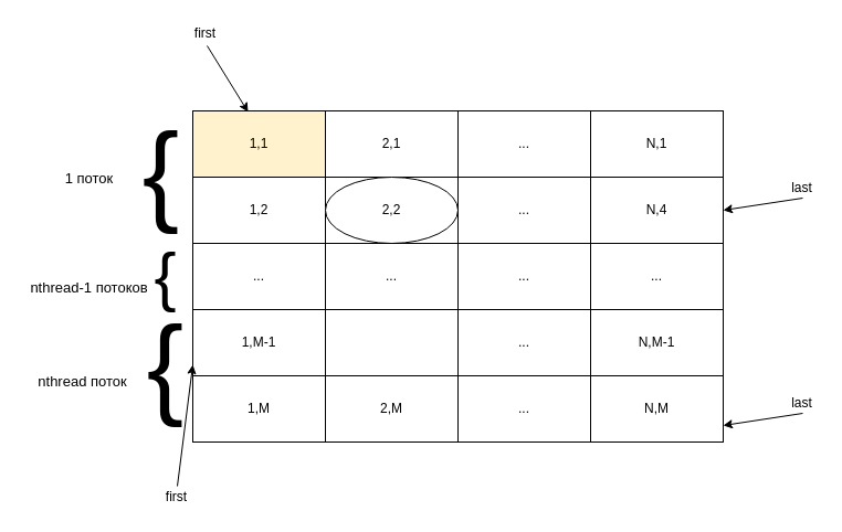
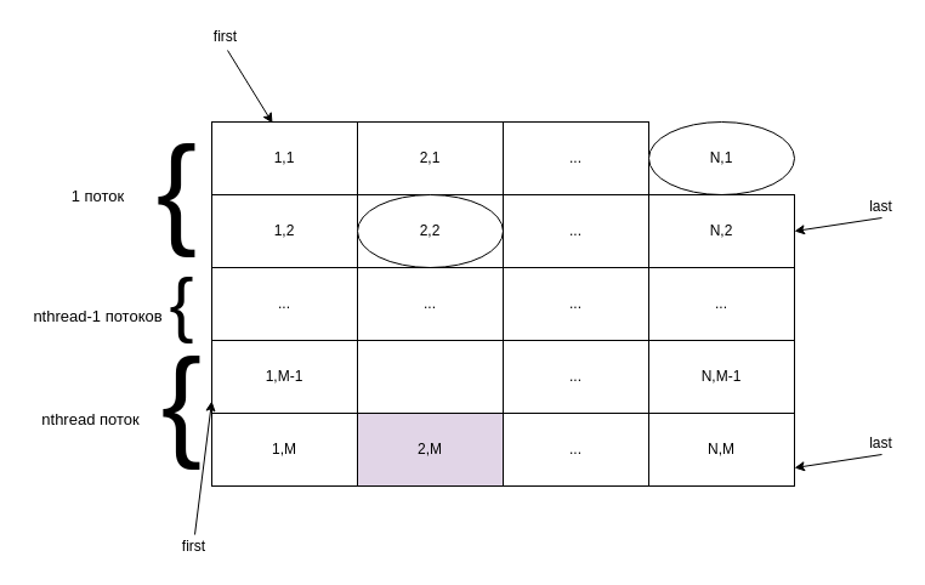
  <mxCell id="0" />
  <mxCell id="1" parent="0" />
- <mxCell id="2" value="1,1" style="rounded=0;whiteSpace=wrap;html=1;fillColor=#fff2cc;" parent="1" vertex="1"><mxGeometry x="174" y="100" width="120" height="60" as="geometry" /></mxCell>
+ <mxCell id="2" value="1,1" style="rounded=0;whiteSpace=wrap;html=1;" parent="1" vertex="1"><mxGeometry x="174" y="100" width="120" height="60" as="geometry" /></mxCell>
  <mxCell id="3" value="1,2" style="rounded=0;whiteSpace=wrap;html=1;" parent="1" vertex="1"><mxGeometry x="174" y="160" width="120" height="60" as="geometry" /></mxCell>
  <mxCell id="4" value="..." style="rounded=0;whiteSpace=wrap;html=1;" parent="1" vertex="1"><mxGeometry x="174" y="220" width="120" height="60" as="geometry" /></mxCell>
  <mxCell id="5" value="1,M" style="rounded=0;whiteSpace=wrap;html=1;" parent="1" vertex="1"><mxGeometry x="174" y="340" width="120" height="60" as="geometry" /></mxCell>
  <mxCell id="6" value="2,1" style="rounded=0;whiteSpace=wrap;html=1;" parent="1" vertex="1"><mxGeometry x="294" y="100" width="120" height="60" as="geometry" /></mxCell>
  <mxCell id="7" value="2,2" style="ellipse;whiteSpace=wrap;html=1;" parent="1" vertex="1"><mxGeometry x="294" y="160" width="120" height="60" as="geometry" /></mxCell>
  <mxCell id="8" value="..." style="rounded=0;whiteSpace=wrap;html=1;" parent="1" vertex="1"><mxGeometry x="294" y="220" width="120" height="60" as="geometry" /></mxCell>
- <mxCell id="9" value="2,M" style="rounded=0;whiteSpace=wrap;html=1;" parent="1" vertex="1"><mxGeometry x="294" y="340" width="120" height="60" as="geometry" /></mxCell>
+ <mxCell id="9" value="2,M" style="rounded=0;whiteSpace=wrap;html=1;fillColor=#e1d5e7;" parent="1" vertex="1"><mxGeometry x="294" y="340" width="120" height="60" as="geometry" /></mxCell>
  <mxCell id="10" value="..." style="rounded=0;whiteSpace=wrap;html=1;" parent="1" vertex="1"><mxGeometry x="414" y="100" width="120" height="60" as="geometry" /></mxCell>
  <mxCell id="11" value="..." style="rounded=0;whiteSpace=wrap;html=1;" parent="1" vertex="1"><mxGeometry x="414" y="160" width="120" height="60" as="geometry" /></mxCell>
  <mxCell id="12" value="..." style="rounded=0;whiteSpace=wrap;html=1;" parent="1" vertex="1"><mxGeometry x="414" y="220" width="120" height="60" as="geometry" /></mxCell>
  <mxCell id="13" value="..." style="rounded=0;whiteSpace=wrap;html=1;" parent="1" vertex="1"><mxGeometry x="414" y="340" width="120" height="60" as="geometry" /></mxCell>
- <mxCell id="14" value="N,1" style="rounded=0;whiteSpace=wrap;html=1;" parent="1" vertex="1"><mxGeometry x="534" y="100" width="120" height="60" as="geometry" /></mxCell>
- <mxCell id="15" value="&lt;span style=&quot;&quot;&gt;N,4&lt;/span&gt;" style="rounded=0;whiteSpace=wrap;html=1;" parent="1" vertex="1"><mxGeometry x="534" y="160" width="120" height="60" as="geometry" /></mxCell>
+ <mxCell id="14" value="N,1" style="ellipse;whiteSpace=wrap;html=1;" parent="1" vertex="1"><mxGeometry x="534" y="100" width="120" height="60" as="geometry" /></mxCell>
+ <mxCell id="15" value="&lt;span style=&quot;&quot;&gt;N,2&lt;/span&gt;" style="rounded=0;whiteSpace=wrap;html=1;" parent="1" vertex="1"><mxGeometry x="534" y="160" width="120" height="60" as="geometry" /></mxCell>
  <mxCell id="16" value="..." style="rounded=0;whiteSpace=wrap;html=1;" parent="1" vertex="1"><mxGeometry x="534" y="220" width="120" height="60" as="geometry" /></mxCell>
  <mxCell id="17" value="N,M" style="rounded=0;whiteSpace=wrap;html=1;" parent="1" vertex="1"><mxGeometry x="534" y="340" width="120" height="60" as="geometry" /></mxCell>
  <mxCell id="18" value="&lt;font style=&quot;font-size: 100px;&quot;&gt;{&lt;/font&gt;" style="text;html=1;align=center;verticalAlign=middle;resizable=0;points=[];autosize=1;strokeColor=none;fillColor=none;" parent="1" vertex="1"><mxGeometry x="120" y="130" width="50" height="50" as="geometry" /></mxCell>
  <mxCell id="19" value="&lt;font style=&quot;font-size: 13px; line-height: 1;&quot;&gt;1 поток&lt;/font&gt;" style="text;html=1;align=center;verticalAlign=middle;resizable=0;points=[];autosize=1;strokeColor=none;fillColor=none;fontSize=100;" parent="1" vertex="1"><mxGeometry x="50" y="65" width="60" height="130" as="geometry" /></mxCell>
  <mxCell id="20" value="1,M-1" style="rounded=0;whiteSpace=wrap;html=1;" parent="1" vertex="1"><mxGeometry x="174" y="280" width="120" height="60" as="geometry" /></mxCell>
  <mxCell id="21" value="..." style="rounded=0;whiteSpace=wrap;html=1;" parent="1" vertex="1"><mxGeometry x="414" y="280" width="120" height="60" as="geometry" /></mxCell>
  <mxCell id="22" value="N,M-1" style="rounded=0;whiteSpace=wrap;html=1;" parent="1" vertex="1"><mxGeometry x="534" y="280" width="120" height="60" as="geometry" /></mxCell>
  <mxCell id="23" value="&lt;font style=&quot;font-size: 60px;&quot;&gt;{&lt;/font&gt;" style="text;html=1;align=center;verticalAlign=middle;resizable=0;points=[];autosize=1;strokeColor=none;fillColor=none;" parent="1" vertex="1"><mxGeometry x="129" y="230" width="40" height="40" as="geometry" /></mxCell>
  <mxCell id="24" value="nthread-1 потоков" style="text;html=1;align=center;verticalAlign=middle;resizable=0;points=[];autosize=1;strokeColor=none;fillColor=none;fontSize=13;" parent="1" vertex="1"><mxGeometry x="20" y="250" width="120" height="20" as="geometry" /></mxCell>
  <mxCell id="25" value="&lt;font style=&quot;font-size: 100px;&quot;&gt;{&lt;/font&gt;" style="text;html=1;align=center;verticalAlign=middle;resizable=0;points=[];autosize=1;strokeColor=none;fillColor=none;" parent="1" vertex="1"><mxGeometry x="124" y="305" width="50" height="50" as="geometry" /></mxCell>
  <mxCell id="26" value="nthread поток" style="text;html=1;align=center;verticalAlign=middle;resizable=0;points=[];autosize=1;strokeColor=none;fillColor=none;fontSize=13;" parent="1" vertex="1"><mxGeometry x="24" y="335" width="100" height="20" as="geometry" /></mxCell>
  <mxCell id="27" value="first" style="text;html=1;align=center;verticalAlign=middle;resizable=0;points=[];autosize=1;strokeColor=none;fillColor=none;" parent="1" vertex="1"><mxGeometry x="170" y="20" width="30" height="20" as="geometry" /></mxCell>
  <mxCell id="28" value="last" style="text;html=1;align=center;verticalAlign=middle;resizable=0;points=[];autosize=1;strokeColor=none;fillColor=none;" parent="1" vertex="1"><mxGeometry x="710" y="160" width="30" height="20" as="geometry" /></mxCell>
  <mxCell id="29" value="" style="endArrow=classic;html=1;rounded=0;exitX=0.567;exitY=1.05;exitDx=0;exitDy=0;exitPerimeter=0;entryX=0.417;entryY=0.017;entryDx=0;entryDy=0;entryPerimeter=0;" parent="1" source="27" target="2" edge="1"><mxGeometry width="50" height="50" relative="1" as="geometry"><mxPoint x="-30" y="130" as="sourcePoint" /><mxPoint x="240" y="60" as="targetPoint" /></mxGeometry></mxCell>
  <mxCell id="30" value="" style="endArrow=classic;html=1;rounded=0;entryX=1;entryY=0.5;entryDx=0;entryDy=0;exitX=0.533;exitY=0.95;exitDx=0;exitDy=0;exitPerimeter=0;" parent="1" source="28" target="15" edge="1"><mxGeometry width="50" height="50" relative="1" as="geometry"><mxPoint x="730" y="260" as="sourcePoint" /><mxPoint x="780" y="210" as="targetPoint" /></mxGeometry></mxCell>
  <mxCell id="31" value="last" style="text;html=1;align=center;verticalAlign=middle;resizable=0;points=[];autosize=1;strokeColor=none;fillColor=none;" parent="1" vertex="1"><mxGeometry x="710" y="355" width="30" height="20" as="geometry" /></mxCell>
  <mxCell id="32" value="" style="endArrow=classic;html=1;rounded=0;entryX=1;entryY=0.5;entryDx=0;entryDy=0;exitX=0.533;exitY=0.95;exitDx=0;exitDy=0;exitPerimeter=0;" parent="1" source="31" edge="1"><mxGeometry width="50" height="50" relative="1" as="geometry"><mxPoint x="730" y="455" as="sourcePoint" /><mxPoint x="654" y="385" as="targetPoint" /></mxGeometry></mxCell>
  <mxCell id="33" value="first" style="text;html=1;align=center;verticalAlign=middle;resizable=0;points=[];autosize=1;strokeColor=none;fillColor=none;" parent="1" vertex="1"><mxGeometry x="144" y="440" width="30" height="20" as="geometry" /></mxCell>
  <mxCell id="34" value="" style="endArrow=classic;html=1;rounded=0;entryX=0;entryY=0.75;entryDx=0;entryDy=0;" parent="1" edge="1"><mxGeometry width="50" height="50" relative="1" as="geometry"><mxPoint x="160" y="440" as="sourcePoint" /><mxPoint x="174" y="330" as="targetPoint" /></mxGeometry></mxCell>
